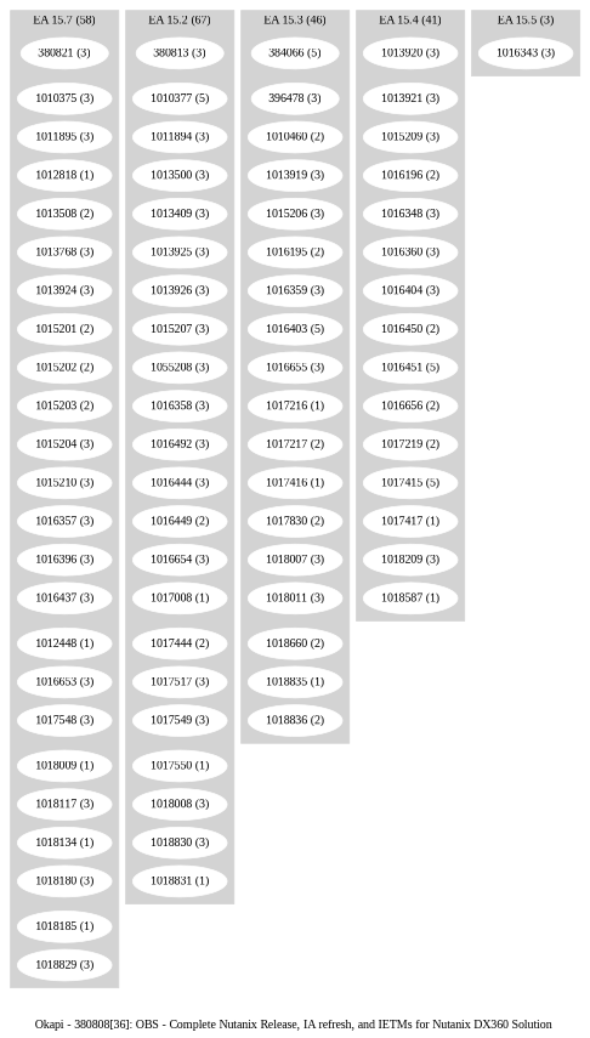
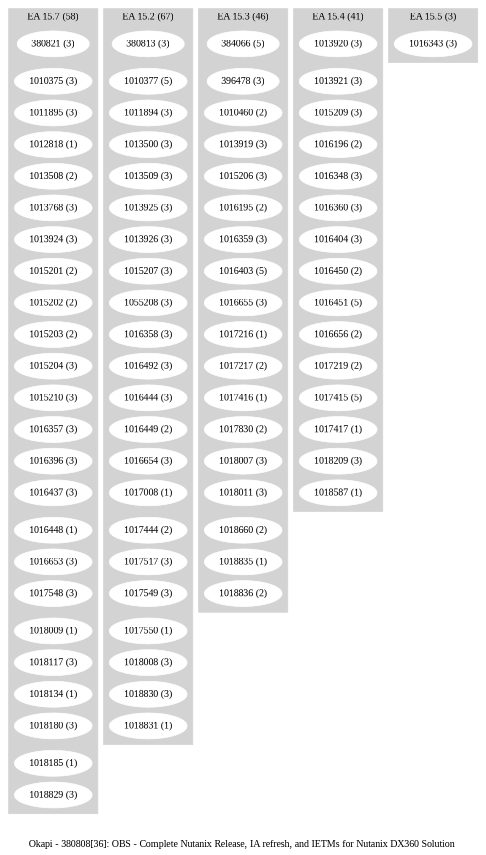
  digraph {
    fontname="Liberation Serif"
    label="Okapi - 380808[36]: OBS - Complete Nutanix Release, IA refresh, and IETMs for Nutanix DX360 Solution "
    ranksep=.1
    node [color=white fontname="Liberation Serif" style=filled]
    edge [fontname="Liberation Serif" style=invis]
    "380821 (3)"
    "1010375 (3)"
    "1011895 (3)"
    "1012818 (1)"
    "1013508 (2)"
    "1013768 (3)"
    "1013924 (3)"
    "1015201 (2)"
    "1015202 (2)"
    "1015203 (2)"
    "1015204 (3)"
    "1015210 (3)"
    "1016357 (3)"
    "1016396 (3)"
    "1016437 (3)"
-   "1016448 (1)" [label="1012448 (1)"]
+   "1016448 (1)"
    "1016653 (3)"
    "1017548 (3)"
    "1018009 (1)"
    "1018117 (3)"
    "1018134 (1)"
    "1018180 (3)"
    "1018185 (1)"
    "1018829 (3)"
    "380813 (3)"
    "1010377 (5)"
    "1011894 (3)"
    "1013500 (3)"
-   "1013509 (3)" [label="1013409 (3)"]
+   "1013509 (3)"
    "1013925 (3)"
    "1013926 (3)"
    "1015207 (3)"
    n33 [label="1055208 (3)"]
    "1016358 (3)"
    n35 [label="1016492 (3)"]
    "1016444 (3)"
    "1016449 (2)"
    "1016654 (3)"
    "1017008 (1)"
    "1017444 (2)"
    "1017517 (3)"
    "1017549 (3)"
    "1017550 (1)"
    "1018008 (3)"
    "1018830 (3)"
    "1018831 (1)"
    "384066 (5)"
    "396478 (3)"
    "1010460 (2)"
    "1013919 (3)"
    "1015206 (3)"
    "1016195 (2)"
    "1016359 (3)"
    "1016403 (5)"
    "1016655 (3)"
    "1017216 (1)"
    "1017217 (2)"
    "1017416 (1)"
    "1017830 (2)"
    "1018007 (3)"
    "1018011 (3)"
    "1018660 (2)"
    "1018835 (1)"
    "1018836 (2)"
    "1013920 (3)"
    "1013921 (3)"
    "1015209 (3)"
    "1016196 (2)"
    "1016348 (3)"
    "1016360 (3)"
    "1016404 (3)"
    "1016450 (2)"
    "1016451 (5)"
    "1016656 (2)"
    "1017219 (2)"
    "1017415 (5)"
    "1017417 (1)"
    "1018209 (3)"
    "1018587 (1)"
    "1016343 (3)"
    subgraph cluster_1 {
      color=lightgrey
      label="EA 15.7 (58)"
      style=filled
      "380821 (3)"
      "1010375 (3)"
      "1011895 (3)"
      "1012818 (1)"
      "1013508 (2)"
      "1013768 (3)"
      "1013924 (3)"
      "1015201 (2)"
      "1015202 (2)"
      "1015203 (2)"
      "1015204 (3)"
      "1015210 (3)"
      "1016357 (3)"
      "1016396 (3)"
      "1016437 (3)"
      "1016448 (1)"
      "1016653 (3)"
      "1017548 (3)"
      "1018009 (1)"
      "1018117 (3)"
      "1018134 (1)"
      "1018180 (3)"
      "1018185 (1)"
      "1018829 (3)"
    }
    subgraph cluster_2 {
      color=lightgrey
      label="EA 15.2 (67)"
      style=filled
      "380813 (3)"
      "1010377 (5)"
      "1011894 (3)"
      "1013500 (3)"
      "1013509 (3)"
      "1013925 (3)"
      "1013926 (3)"
      "1015207 (3)"
      n33
      "1016358 (3)"
      n35
      "1016444 (3)"
      "1016449 (2)"
      "1016654 (3)"
      "1017008 (1)"
      "1017444 (2)"
      "1017517 (3)"
      "1017549 (3)"
      "1017550 (1)"
      "1018008 (3)"
      "1018830 (3)"
      "1018831 (1)"
    }
    subgraph cluster_3 {
      color=lightgrey
      label="EA 15.3 (46)"
      style=filled
      "384066 (5)"
      "396478 (3)"
      "1010460 (2)"
      "1013919 (3)"
      "1015206 (3)"
      "1016195 (2)"
      "1016359 (3)"
      "1016403 (5)"
      "1016655 (3)"
      "1017216 (1)"
      "1017217 (2)"
      "1017416 (1)"
      "1017830 (2)"
      "1018007 (3)"
      "1018011 (3)"
      "1018660 (2)"
      "1018835 (1)"
      "1018836 (2)"
    }
    subgraph cluster_4 {
      color=lightgrey
      label="EA 15.4 (41)"
      style=filled
      "1013920 (3)"
      "1013921 (3)"
      "1015209 (3)"
      "1016196 (2)"
      "1016348 (3)"
      "1016360 (3)"
      "1016404 (3)"
      "1016450 (2)"
      "1016451 (5)"
      "1016656 (2)"
      "1017219 (2)"
      "1017415 (5)"
      "1017417 (1)"
      "1018209 (3)"
      "1018587 (1)"
    }
    subgraph cluster_5 {
      color=lightgrey
      label="EA 15.5 (3)"
      style=filled
      "1016343 (3)"
    }
    "380821 (3)" -> "1010375 (3)"
    "1010375 (3)" -> "1011895 (3)"
    "1011895 (3)" -> "1012818 (1)"
    "1012818 (1)" -> "1013508 (2)"
    "1013508 (2)" -> "1013768 (3)"
    "1013768 (3)" -> "1013924 (3)"
    "1013924 (3)" -> "1015201 (2)"
    "1015201 (2)" -> "1015202 (2)"
    "1015202 (2)" -> "1015203 (2)"
    "1015203 (2)" -> "1015204 (3)"
    "1015204 (3)" -> "1015210 (3)"
    "1015210 (3)" -> "1016357 (3)"
    "1016357 (3)" -> "1016396 (3)"
    "1016396 (3)" -> "1016437 (3)"
    "1016437 (3)" -> "1016448 (1)"
    "1016448 (1)" -> "1016653 (3)"
    "1016653 (3)" -> "1017548 (3)"
    "1017548 (3)" -> "1018009 (1)"
    "1018009 (1)" -> "1018117 (3)"
    "1018117 (3)" -> "1018134 (1)"
    "1018134 (1)" -> "1018180 (3)"
    "1018180 (3)" -> "1018185 (1)"
    "1018185 (1)" -> "1018829 (3)"
    "380813 (3)" -> "1010377 (5)"
    "1010377 (5)" -> "1011894 (3)"
    "1011894 (3)" -> "1013500 (3)"
    "1013500 (3)" -> "1013509 (3)"
    "1013509 (3)" -> "1013925 (3)"
    "1013925 (3)" -> "1013926 (3)"
    "1013926 (3)" -> "1015207 (3)"
    "1015207 (3)" -> n33
    n33 -> "1016358 (3)"
    "1016358 (3)" -> n35
    n35 -> "1016444 (3)"
    "1016444 (3)" -> "1016449 (2)"
    "1016449 (2)" -> "1016654 (3)"
    "1016654 (3)" -> "1017008 (1)"
    "1017008 (1)" -> "1017444 (2)"
    "1017444 (2)" -> "1017517 (3)"
    "1017517 (3)" -> "1017549 (3)"
    "1017549 (3)" -> "1017550 (1)"
    "1017550 (1)" -> "1018008 (3)"
    "1018008 (3)" -> "1018830 (3)"
    "1018830 (3)" -> "1018831 (1)"
    "384066 (5)" -> "396478 (3)"
    "396478 (3)" -> "1010460 (2)"
    "1010460 (2)" -> "1013919 (3)"
    "1013919 (3)" -> "1015206 (3)"
    "1015206 (3)" -> "1016195 (2)"
    "1016195 (2)" -> "1016359 (3)"
    "1016359 (3)" -> "1016403 (5)"
    "1016403 (5)" -> "1016655 (3)"
    "1016655 (3)" -> "1017216 (1)"
    "1017216 (1)" -> "1017217 (2)"
    "1017217 (2)" -> "1017416 (1)"
    "1017416 (1)" -> "1017830 (2)"
    "1017830 (2)" -> "1018007 (3)"
    "1018007 (3)" -> "1018011 (3)"
    "1018011 (3)" -> "1018660 (2)"
    "1018660 (2)" -> "1018835 (1)"
    "1018835 (1)" -> "1018836 (2)"
    "1013920 (3)" -> "1013921 (3)"
    "1013921 (3)" -> "1015209 (3)"
    "1015209 (3)" -> "1016196 (2)"
    "1016196 (2)" -> "1016348 (3)"
    "1016348 (3)" -> "1016360 (3)"
    "1016360 (3)" -> "1016404 (3)"
    "1016404 (3)" -> "1016450 (2)"
    "1016450 (2)" -> "1016451 (5)"
    "1016451 (5)" -> "1016656 (2)"
    "1016656 (2)" -> "1017219 (2)"
    "1017219 (2)" -> "1017415 (5)"
    "1017415 (5)" -> "1017417 (1)"
    "1017417 (1)" -> "1018209 (3)"
    "1018209 (3)" -> "1018587 (1)"
  }
